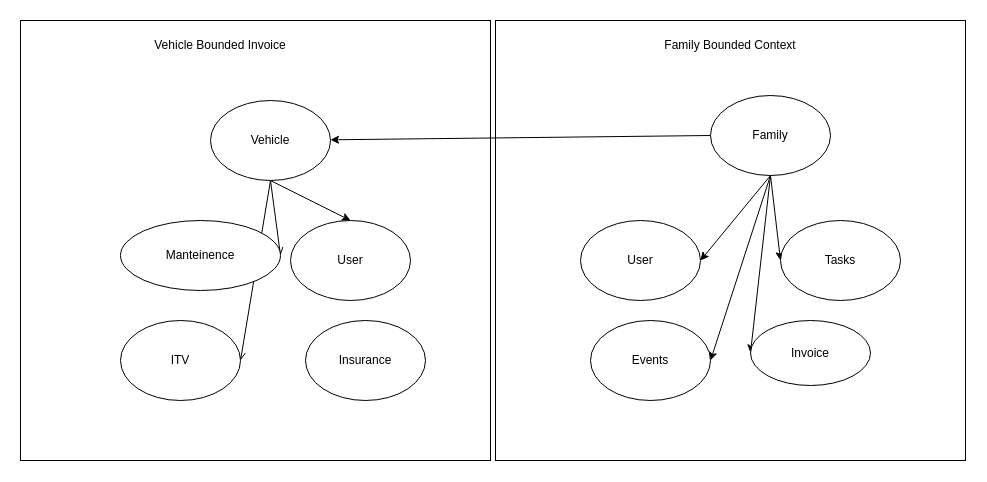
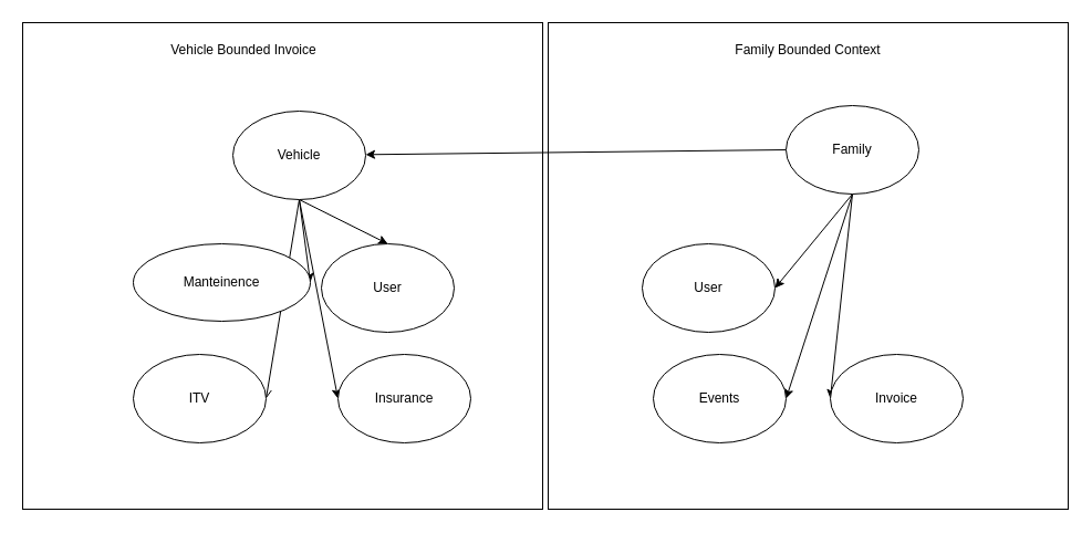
  <mxCell id="0" />
  <mxCell id="1" parent="0" />
  <mxCell id="2" value="" style="rounded=0;whiteSpace=wrap;html=1;fillColor=none;" vertex="1" parent="1"><mxGeometry x="20" y="20" width="470" height="440" as="geometry" /></mxCell>
  <mxCell id="3" value="" style="rounded=0;whiteSpace=wrap;html=1;fillColor=none;" vertex="1" parent="1"><mxGeometry x="495" y="20" width="470" height="440" as="geometry" /></mxCell>
  <mxCell id="4" value="User" style="ellipse;whiteSpace=wrap;html=1;" vertex="1" parent="1"><mxGeometry x="580" y="220" width="120" height="80" as="geometry" /></mxCell>
  <mxCell id="5" style="edgeStyle=none;html=1;exitX=0.5;exitY=1;exitDx=0;exitDy=0;entryX=1;entryY=0.5;entryDx=0;entryDy=0;" edge="1" parent="1" source="10" target="12"><mxGeometry relative="1" as="geometry" /></mxCell>
  <mxCell id="6" style="edgeStyle=none;html=1;exitX=0.5;exitY=1;exitDx=0;exitDy=0;entryX=0;entryY=0.5;entryDx=0;entryDy=0;" edge="1" parent="1" source="10" target="13"><mxGeometry relative="1" as="geometry" /></mxCell>
- <mxCell id="7" style="edgeStyle=none;html=1;exitX=0.5;exitY=1;exitDx=0;exitDy=0;entryX=0;entryY=0.5;entryDx=0;entryDy=0;" edge="1" parent="1" source="10" target="11"><mxGeometry relative="1" as="geometry" /></mxCell>
  <mxCell id="8" style="edgeStyle=none;html=1;exitX=0.5;exitY=1;exitDx=0;exitDy=0;entryX=1;entryY=0.5;entryDx=0;entryDy=0;" edge="1" parent="1" source="10" target="4"><mxGeometry relative="1" as="geometry" /></mxCell>
  <mxCell id="9" style="edgeStyle=none;html=1;exitX=0;exitY=0.5;exitDx=0;exitDy=0;" edge="1" parent="1" source="10" target="18"><mxGeometry relative="1" as="geometry" /></mxCell>
  <mxCell id="10" value="Family" style="ellipse;whiteSpace=wrap;html=1;" vertex="1" parent="1"><mxGeometry x="710" y="95" width="120" height="80" as="geometry" /></mxCell>
- <mxCell id="11" value="Tasks" style="ellipse;whiteSpace=wrap;html=1;" vertex="1" parent="1"><mxGeometry x="780" y="220" width="120" height="80" as="geometry" /></mxCell>
  <mxCell id="12" value="Events" style="ellipse;whiteSpace=wrap;html=1;" vertex="1" parent="1"><mxGeometry x="590" y="320" width="120" height="80" as="geometry" /></mxCell>
- <mxCell id="13" value="Invoice" style="ellipse;whiteSpace=wrap;html=1;" vertex="1" parent="1"><mxGeometry x="750" y="320" width="120" height="65" as="geometry" /></mxCell>
- <mxCell id="14" style="edgeStyle=none;html=1;exitX=0.5;exitY=1;exitDx=0;exitDy=0;entryX=1;entryY=0.5;entryDx=0;entryDy=0;endArrow=open;" edge="1" parent="1" source="18" target="19"><mxGeometry relative="1" as="geometry" /></mxCell>
+ <mxCell id="13" value="Invoice" style="ellipse;whiteSpace=wrap;html=1;" vertex="1" parent="1"><mxGeometry x="750" y="320" width="120" height="80" as="geometry" /></mxCell>
+ <mxCell id="14" style="edgeStyle=none;html=1;exitX=0.5;exitY=1;exitDx=0;exitDy=0;entryX=1;entryY=0.5;entryDx=0;entryDy=0;" edge="1" parent="1" source="18" target="19"><mxGeometry relative="1" as="geometry" /></mxCell>
  <mxCell id="15" style="edgeStyle=none;html=1;exitX=0.5;exitY=1;exitDx=0;exitDy=0;entryX=1;entryY=0.5;entryDx=0;entryDy=0;endArrow=open;" edge="1" parent="1" source="18" target="20"><mxGeometry relative="1" as="geometry" /></mxCell>
+ <mxCell id="16" style="edgeStyle=none;html=1;exitX=0.5;exitY=1;exitDx=0;exitDy=0;entryX=0;entryY=0.5;entryDx=0;entryDy=0;" edge="1" parent="1" source="18" target="21"><mxGeometry relative="1" as="geometry" /></mxCell>
  <mxCell id="17" style="edgeStyle=none;html=1;exitX=0.5;exitY=1;exitDx=0;exitDy=0;entryX=0.5;entryY=0;entryDx=0;entryDy=0;" edge="1" parent="1" source="18" target="22"><mxGeometry relative="1" as="geometry" /></mxCell>
  <mxCell id="18" value="Vehicle" style="ellipse;whiteSpace=wrap;html=1;" vertex="1" parent="1"><mxGeometry x="210" y="100" width="120" height="80" as="geometry" /></mxCell>
  <mxCell id="19" value="Manteinence" style="ellipse;whiteSpace=wrap;html=1;" vertex="1" parent="1"><mxGeometry x="120" y="220" width="160" height="70" as="geometry" /></mxCell>
  <mxCell id="20" value="ITV" style="ellipse;whiteSpace=wrap;html=1;" vertex="1" parent="1"><mxGeometry x="120" y="320" width="120" height="80" as="geometry" /></mxCell>
  <mxCell id="21" value="Insurance" style="ellipse;whiteSpace=wrap;html=1;" vertex="1" parent="1"><mxGeometry x="305" y="320" width="120" height="80" as="geometry" /></mxCell>
  <mxCell id="22" value="User" style="ellipse;whiteSpace=wrap;html=1;" vertex="1" parent="1"><mxGeometry x="290" y="220" width="120" height="80" as="geometry" /></mxCell>
  <mxCell id="23" value="Vehicle Bounded Invoice" style="text;html=1;strokeColor=none;fillColor=none;align=center;verticalAlign=middle;whiteSpace=wrap;rounded=0;" vertex="1" parent="1"><mxGeometry x="140" y="30" width="160" height="30" as="geometry" /></mxCell>
  <mxCell id="24" value="Family Bounded Context" style="text;html=1;strokeColor=none;fillColor=none;align=center;verticalAlign=middle;whiteSpace=wrap;rounded=0;" vertex="1" parent="1"><mxGeometry x="650" y="30" width="160" height="30" as="geometry" /></mxCell>
